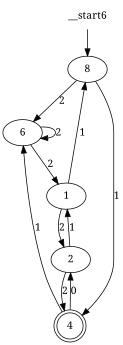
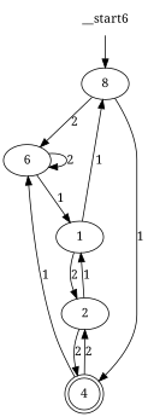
  digraph {
    fontname="Noto Serif"
    node [fontname="Noto Serif"]
    edge [fontname="Noto Serif"]
    n1 [label=8]
    n2 [label=6]
    n3 [label=4 shape=doublecircle]
    n4 [label=1]
    n5 [label=2 shape=ellipse]
    n6 [label=__start6 shape=none]
    n1 -> n2 [label=2]
    n1 -> n3 [label=1]
    n2 -> n2 [label=2]
-   n2 -> n4 [label=2]
+   n2 -> n4 [label=1]
    n3 -> n2 [label=1]
-   n3 -> n5 [label=0]
+   n3 -> n5 [label=2]
    n4 -> n1 [label=1]
    n4 -> n5 [label=2]
    n5 -> n3 [label=2]
    n5 -> n4 [label=1]
    n6 -> n1
  }
